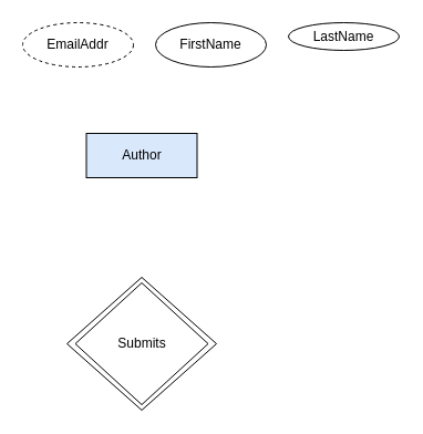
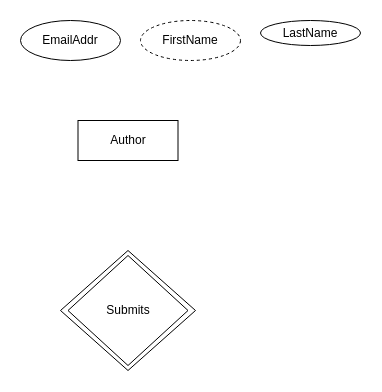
  <mxCell id="0" />
  <mxCell id="1" parent="0" />
  <mxCell id="2" value="" style="group" vertex="1" connectable="0" parent="1"><mxGeometry x="60" y="250" width="135" height="120" as="geometry" /></mxCell>
  <mxCell id="3" value="Relationship" style="shape=rhombus;perimeter=rhombusPerimeter;whiteSpace=wrap;html=1;align=center;" vertex="1" parent="2"><mxGeometry width="135" height="120" as="geometry" /></mxCell>
  <mxCell id="4" value="Submits" style="shape=rhombus;perimeter=rhombusPerimeter;whiteSpace=wrap;html=1;align=center;" vertex="1" parent="2"><mxGeometry x="7.5" y="5" width="120" height="110" as="geometry" /></mxCell>
- <mxCell id="5" value="Author" style="whiteSpace=wrap;html=1;align=center;fillColor=#dae8fc;" vertex="1" parent="1"><mxGeometry x="77.5" y="120" width="100" height="40" as="geometry" /></mxCell>
- <mxCell id="6" value="EmailAddr" style="ellipse;whiteSpace=wrap;html=1;align=center;dashed=1;" vertex="1" parent="1"><mxGeometry x="20" y="20" width="100" height="40" as="geometry" /></mxCell>
- <mxCell id="7" value="FirstName" style="ellipse;whiteSpace=wrap;html=1;align=center;" vertex="1" parent="1"><mxGeometry x="140" y="20" width="100" height="40" as="geometry" /></mxCell>
+ <mxCell id="5" value="Author" style="whiteSpace=wrap;html=1;align=center;" vertex="1" parent="1"><mxGeometry x="77.5" y="120" width="100" height="40" as="geometry" /></mxCell>
+ <mxCell id="6" value="EmailAddr" style="ellipse;whiteSpace=wrap;html=1;align=center;" vertex="1" parent="1"><mxGeometry x="20" y="20" width="100" height="40" as="geometry" /></mxCell>
+ <mxCell id="7" value="FirstName" style="ellipse;whiteSpace=wrap;html=1;align=center;dashed=1;" vertex="1" parent="1"><mxGeometry x="140" y="20" width="100" height="40" as="geometry" /></mxCell>
  <mxCell id="8" value="LastName" style="ellipse;whiteSpace=wrap;html=1;align=center;" vertex="1" parent="1"><mxGeometry x="260" y="20" width="100" height="25" as="geometry" /></mxCell>
